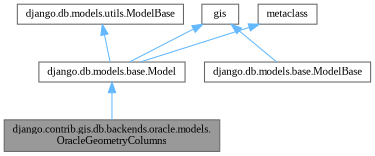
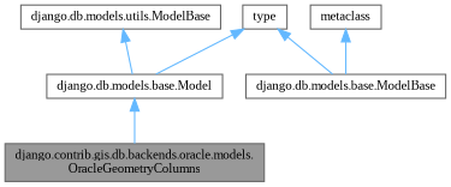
  digraph {
    fontname="Liberation Serif"
    node [color=gray40 fillcolor=white fontname="Liberation Serif" fontsize=10 shape=box style=filled]
    edge [color=steelblue1 dir=back fontname="Liberation Serif" fontsize=10 labelfontname=Helvetica labelfontsize=10 style=solid]
    n1 [fillcolor=grey60 fontcolor=black height=0.2 label="django.contrib.gis.db.backends.oracle.models.\lOracleGeometryColumns" width=0.4]
    n2 [height=0.2 label="django.db.models.base.Model" width=0.4]
    n3 [height=0.2 label="django.db.models.utils.ModelBase" width=0.4]
    n4 [height=0.2 label=metaclass width=0.4]
    n5 [height=0.2 label="django.db.models.base.ModelBase" width=0.4]
-   n6 [height=0.2 label=gis width=0.4]
+   n6 [height=0.2 label=type width=0.4]
    n2 -> n1
    n3 -> n2
-   n4 -> n2
+   n4 -> n5
    n6 -> n2
    n6 -> n5
  }
